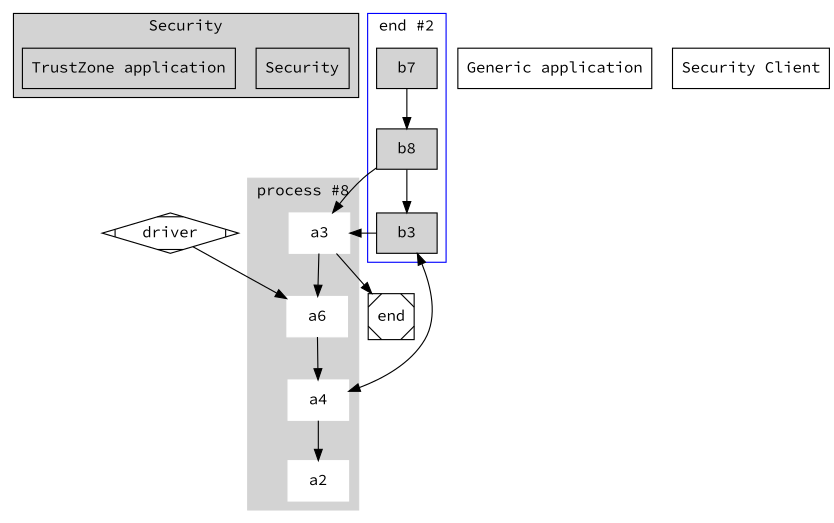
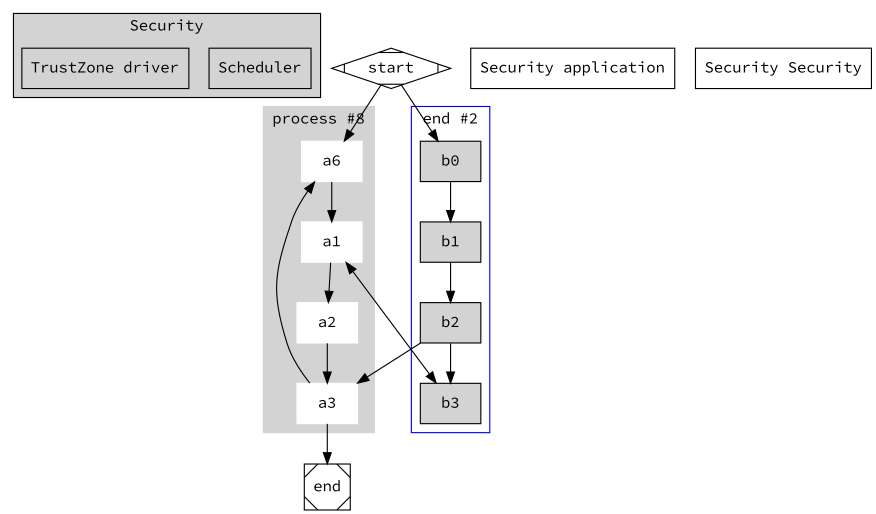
  digraph {
    fontname="Source Code Pro"
    node [fontname="Source Code Pro" shape=box style=filled]
    edge [fontname="Source Code Pro"]
-   n1 [label=Security style=""]
-   n2 [label="TrustZone application" style=""]
+   n1 [label=Scheduler style=""]
+   n2 [label="TrustZone driver" style=""]
    n3 [color=white label=a6]
-   a1 [color=white label=a4]
+   a1 [color=white]
    a2 [color=white]
    a3 [color=white]
-   b1 [label=b7]
-   b2 [label=b8]
+   b0
+   b1
+   b2
    b3
    end [shape=Msquare style=""]
-   n12 [label="Generic application" style=""]
-   n13 [label="Security Client" style=""]
-   start [shape=Mdiamond label=driver style=""]
+   n12 [label="Security application" style=""]
+   n13 [label="Security Security" style=""]
+   start [shape=Mdiamond style=""]
    subgraph cluster_1 {
      label=Security
      style=filled
      n1
      n2
    }
    subgraph cluster_2 {
      color=lightgrey
      label="process #8"
      style=filled
      n3
      a1
      a2
      a3
    }
    subgraph cluster_3 {
      color=blue
      label="end #2"
+     b0
      b1
      b2
      b3
    }
    n3 -> a1
    a1 -> a2
    a1 -> b3 [dir=both]
-   b3 -> a3
+   a2 -> a3
    a3 -> n3
    a3 -> end
+   b0 -> b1
    b1 -> b2
    b2 -> a3
    b2 -> b3
    start -> n3
+   start -> b0
  }
